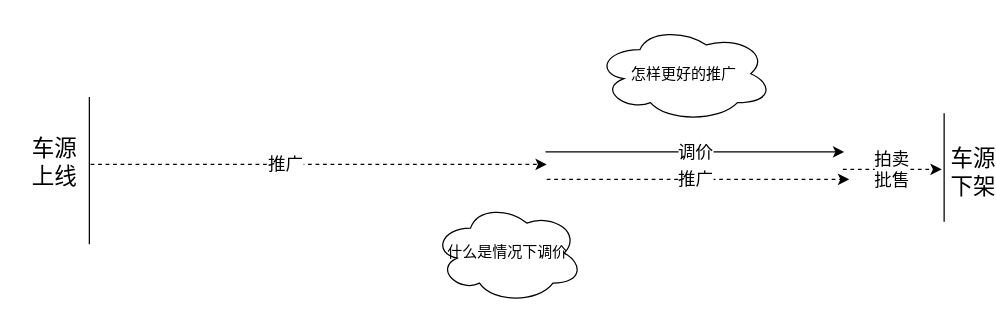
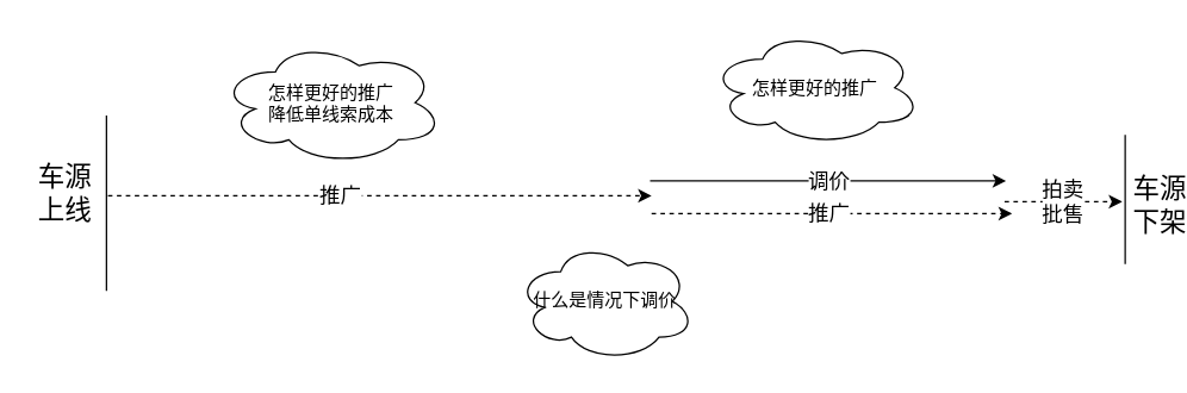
  <mxCell id="0" />
  <mxCell id="1" parent="0" />
  <mxCell id="2" value="&lt;font style=&quot;font-size: 14px&quot;&gt;推广&lt;/font&gt;" style="endArrow=classic;html=1;dashed=1;" edge="1" parent="1"><mxGeometry x="-0.145" relative="1" as="geometry"><mxPoint x="72" y="131" as="sourcePoint" /><mxPoint x="437" y="131" as="targetPoint" /><Array as="points"><mxPoint x="280" y="131" /></Array><mxPoint as="offset" /></mxGeometry></mxCell>
  <mxCell id="3" value="" style="endArrow=none;html=1;" edge="1" parent="1"><mxGeometry width="50" height="50" relative="1" as="geometry"><mxPoint x="71" y="195" as="sourcePoint" /><mxPoint x="71" y="77" as="targetPoint" /></mxGeometry></mxCell>
  <mxCell id="4" value="" style="endArrow=classic;html=1;" edge="1" parent="1"><mxGeometry relative="1" as="geometry"><mxPoint x="436" y="121" as="sourcePoint" /><mxPoint x="675" y="121" as="targetPoint" /></mxGeometry></mxCell>
  <mxCell id="5" value="&lt;font style=&quot;font-size: 14px&quot;&gt;调价&lt;/font&gt;" style="edgeLabel;resizable=0;html=1;align=center;verticalAlign=middle;" connectable="0" vertex="1" parent="4"><mxGeometry relative="1" as="geometry"><mxPoint x="-1" y="-1" as="offset" /></mxGeometry></mxCell>
  <mxCell id="6" value="&lt;font style=&quot;font-size: 18px&quot;&gt;车源&lt;br&gt;上线&lt;/font&gt;" style="text;html=1;align=center;verticalAlign=middle;resizable=0;points=[];autosize=1;strokeColor=none;" vertex="1" parent="1"><mxGeometry x="20" y="112" width="46" height="36" as="geometry" /></mxCell>
  <mxCell id="7" value="&lt;font style=&quot;font-size: 14px&quot;&gt;推广&lt;/font&gt;" style="endArrow=classic;html=1;dashed=1;" edge="1" parent="1"><mxGeometry x="-0.017" relative="1" as="geometry"><mxPoint x="437" y="143" as="sourcePoint" /><mxPoint x="679" y="143" as="targetPoint" /><mxPoint as="offset" /></mxGeometry></mxCell>
  <mxCell id="8" value="&lt;font style=&quot;font-size: 14px&quot;&gt;拍卖&lt;br&gt;批售&lt;br&gt;&lt;/font&gt;" style="endArrow=classic;html=1;dashed=1;" edge="1" parent="1"><mxGeometry x="-0.013" width="50" height="50" relative="1" as="geometry"><mxPoint x="674" y="135" as="sourcePoint" /><mxPoint x="753" y="135" as="targetPoint" /><mxPoint as="offset" /></mxGeometry></mxCell>
  <mxCell id="9" value="" style="endArrow=none;html=1;" edge="1" parent="1"><mxGeometry width="50" height="50" relative="1" as="geometry"><mxPoint x="755" y="177" as="sourcePoint" /><mxPoint x="755" y="90" as="targetPoint" /></mxGeometry></mxCell>
  <mxCell id="10" value="&lt;font style=&quot;font-size: 18px&quot;&gt;车源&lt;br&gt;下架&lt;/font&gt;" style="edgeLabel;html=1;align=center;verticalAlign=middle;resizable=0;points=[];" vertex="1" connectable="0" parent="9"><mxGeometry x="0.609" y="-3" relative="1" as="geometry"><mxPoint x="19" y="30" as="offset" /></mxGeometry></mxCell>
+ <mxCell id="11" value="怎样更好的推广&lt;br&gt;降低单线索成本" style="ellipse;shape=cloud;whiteSpace=wrap;html=1;" vertex="1" parent="1"><mxGeometry x="147" y="27" width="150" height="83" as="geometry" /></mxCell>
  <mxCell id="12" value="什么是情况下调价" style="ellipse;shape=cloud;whiteSpace=wrap;html=1;" vertex="1" parent="1"><mxGeometry x="346" y="162" width="120" height="80" as="geometry" /></mxCell>
  <mxCell id="13" value="怎样更好的推广" style="ellipse;shape=cloud;whiteSpace=wrap;html=1;" vertex="1" parent="1"><mxGeometry x="476" y="20" width="142" height="77" as="geometry" /></mxCell>
